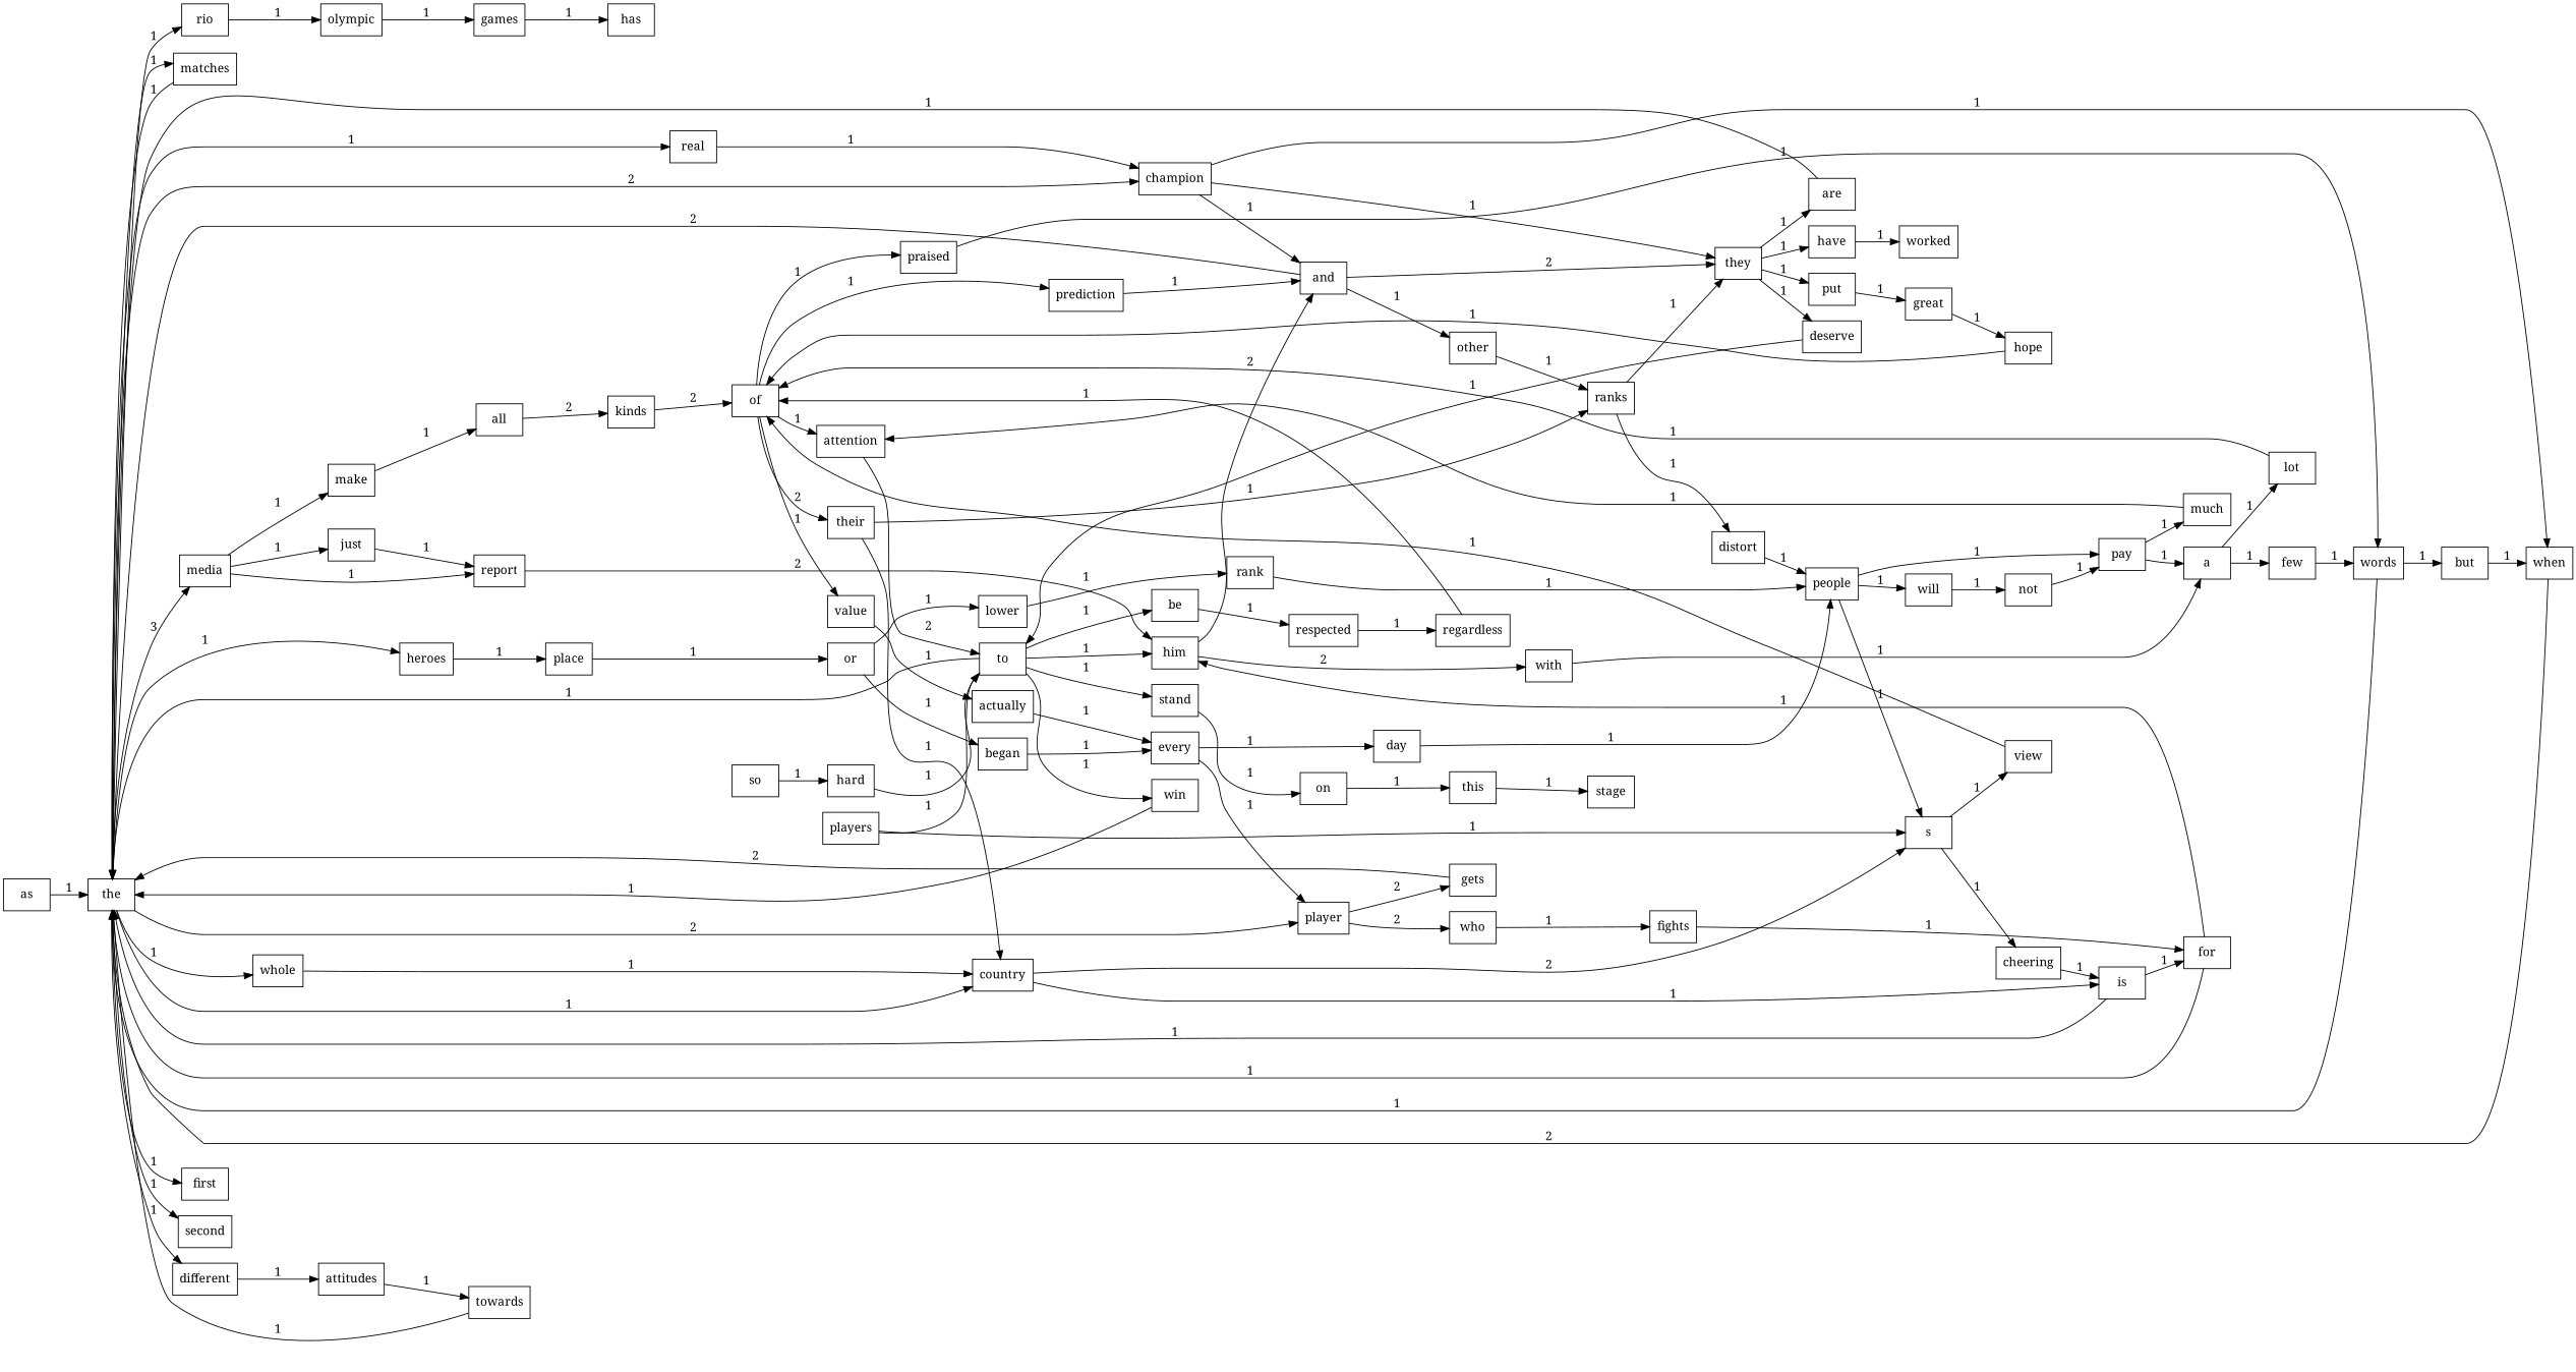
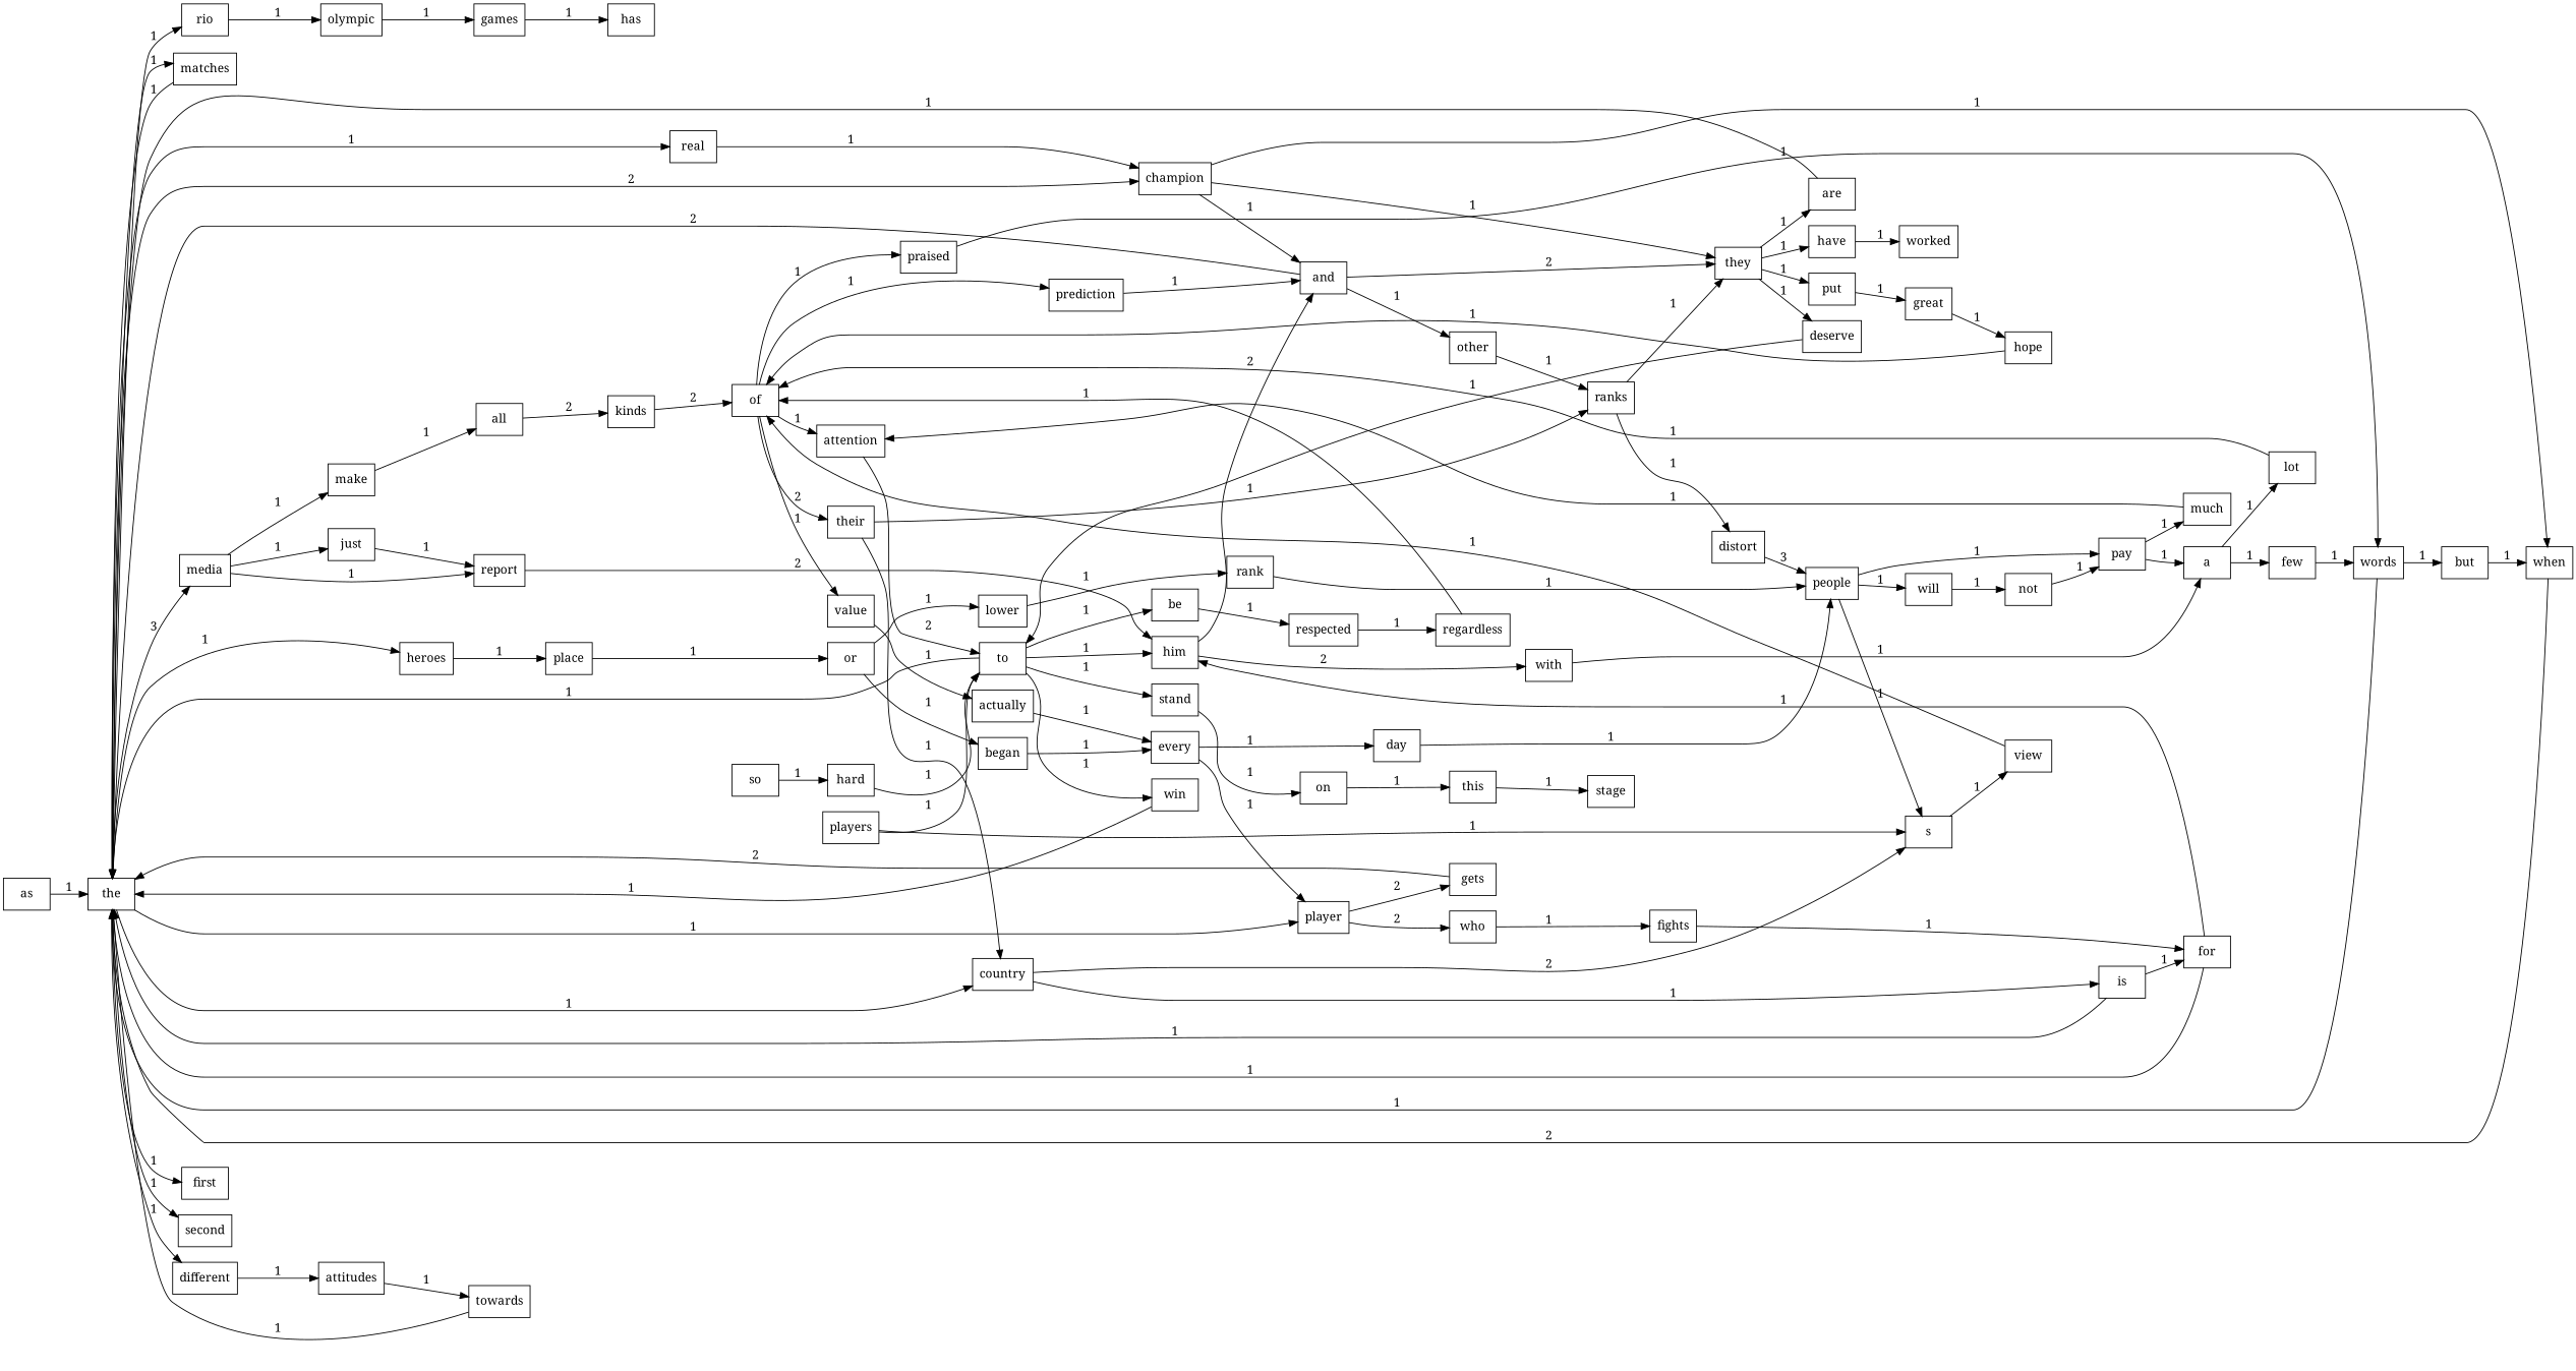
  digraph {
    fontname="Noto Serif"
    rankdir=LR
    node [fontname="Noto Serif" shape=record]
    edge [fontname="Noto Serif"]
    as
    the
    rio
    matches
    media
    country
    champion
    player
    first
-   whole
    second
    different
    real
    heroes
    olympic
    make
    report
    just
    s
    is
    and
    they
    when
    gets
    who
    attitudes
    place
    games
    has
    began
    every
    day
    people
    pay
    will
    a
    much
-   cheering
    view
    not
    lot
    few
    attention
    of
    words
    prediction
    their
    praised
    value
    to
    ranks
    actually
    win
    him
    be
    stand
    with
    respected
    on
    all
    kinds
    other
    put
    deserve
    have
    are
    great
    worked
    hope
    distort
    for
    players
    fights
    but
    or
    lower
    rank
    towards
    regardless
    so
    hard
    this
    stage
    as -> the [label=1]
    the -> rio [label=1]
    the -> matches [label=1]
    the -> media [label=3]
    the -> country [label=1]
    the -> champion [label=2]
-   the -> player [label=2]
+   the -> player [label=1]
    the -> first [label=1]
-   the -> whole [label=1]
    the -> second [label=1]
    the -> different [label=1]
    the -> real [label=1]
    the -> heroes [label=1]
    rio -> olympic [label=1]
    matches -> the [label=1]
    media -> make [label=1]
    media -> report [label=1]
    media -> just [label=1]
    country -> s [label=2]
    country -> is [label=1]
    champion -> and [label=1]
    champion -> they [label=1]
    champion -> when [label=1]
    player -> gets [label=2]
    player -> who [label=2]
-   whole -> country [label=1]
    different -> attitudes [label=1]
    real -> champion [label=1]
    heroes -> place [label=1]
    olympic -> games [label=1]
    make -> all [label=1]
    report -> him [label=2]
    just -> report [label=1]
-   s -> cheering [label=1]
    s -> view [label=1]
    is -> the [label=1]
    is -> for [label=1]
    and -> the [label=2]
    and -> they [label=2]
    and -> other [label=1]
    they -> put [label=1]
    they -> deserve [label=1]
    they -> have [label=1]
    they -> are [label=1]
    when -> the [label=2]
    gets -> the [label=2]
    who -> fights [label=1]
    attitudes -> towards [label=1]
    place -> or [label=1]
    games -> has [label=1]
    began -> every [label=1]
    every -> player [label=1]
    every -> day [label=1]
    day -> people [label=1]
    people -> s [label=1]
    people -> pay [label=1]
    people -> will [label=1]
    pay -> a [label=1]
    pay -> much [label=1]
    will -> not [label=1]
    a -> lot [label=1]
    a -> few [label=1]
    much -> attention [label=1]
-   cheering -> is [label=1]
    view -> of [label=1]
    not -> pay [label=1]
    lot -> of [label=1]
    few -> words [label=1]
    attention -> to [label=2]
    of -> attention [label=1]
    of -> prediction [label=1]
    of -> their [label=2]
    of -> praised [label=1]
    of -> value [label=1]
    words -> the [label=1]
    words -> but [label=1]
    prediction -> and [label=1]
    their -> country [label=1]
    their -> ranks [label=1]
    praised -> words [label=1]
    value -> actually [label=1]
    to -> the [label=1]
    to -> win [label=1]
    to -> him [label=1]
    to -> be [label=1]
    to -> stand [label=1]
    ranks -> they [label=1]
    ranks -> distort [label=1]
    actually -> every [label=1]
    win -> the [label=1]
    him -> and [label=2]
    him -> with [label=2]
    be -> respected [label=1]
    stand -> on [label=1]
    with -> a [label=1]
    respected -> regardless [label=1]
    on -> this [label=1]
    all -> kinds [label=2]
    kinds -> of [label=2]
    other -> ranks [label=1]
    put -> great [label=1]
    deserve -> to [label=1]
    have -> worked [label=1]
    are -> the [label=1]
    great -> hope [label=1]
    hope -> of [label=1]
-   distort -> people [label=1]
+   distort -> people [label=3]
    for -> the [label=1]
    for -> him [label=1]
    players -> s [label=1]
    players -> to [label=1]
    fights -> for [label=1]
    but -> when [label=1]
    or -> began [label=1]
    or -> lower [label=1]
    lower -> rank [label=1]
    rank -> people [label=1]
    towards -> the [label=1]
    regardless -> of [label=1]
    so -> hard [label=1]
    hard -> to [label=1]
    this -> stage [label=1]
  }
